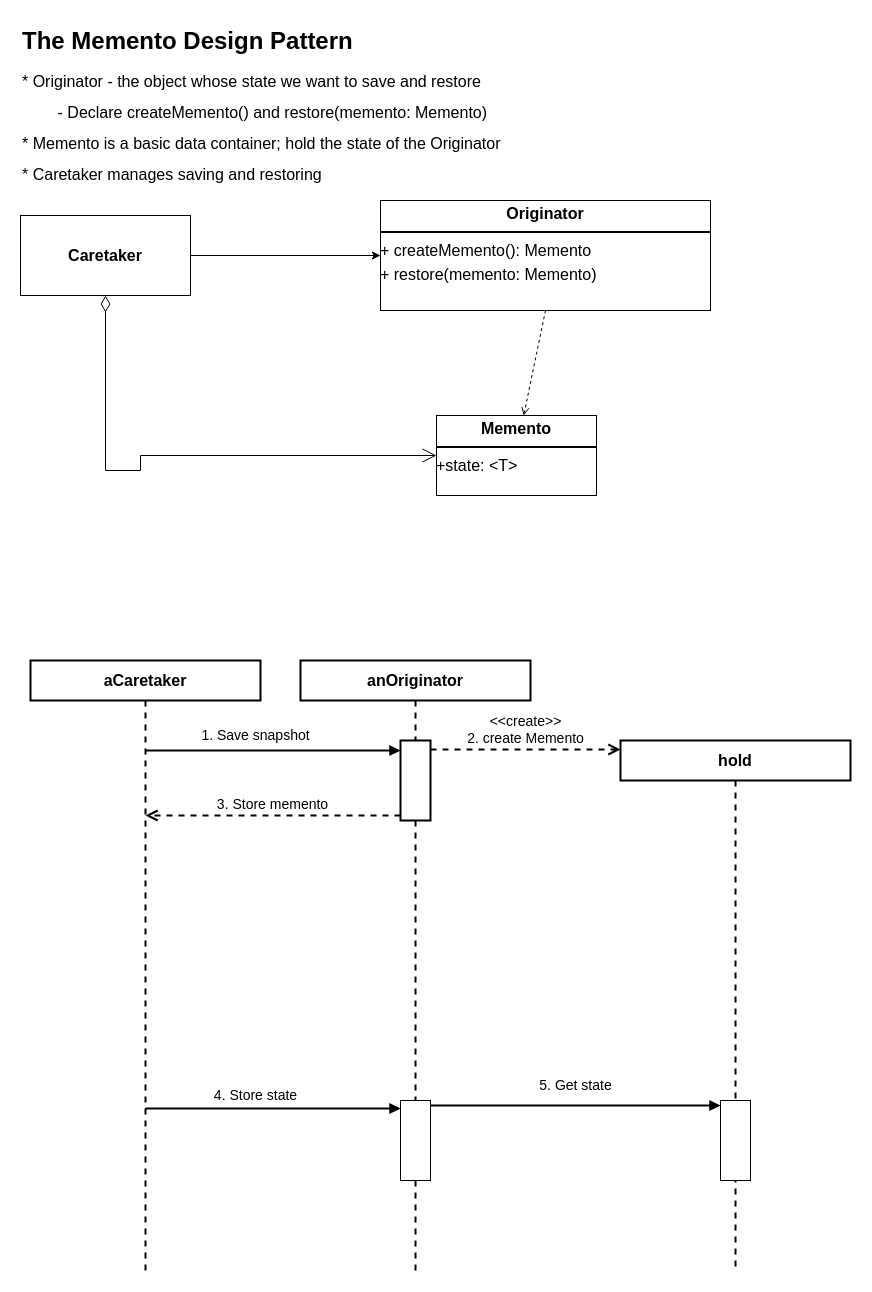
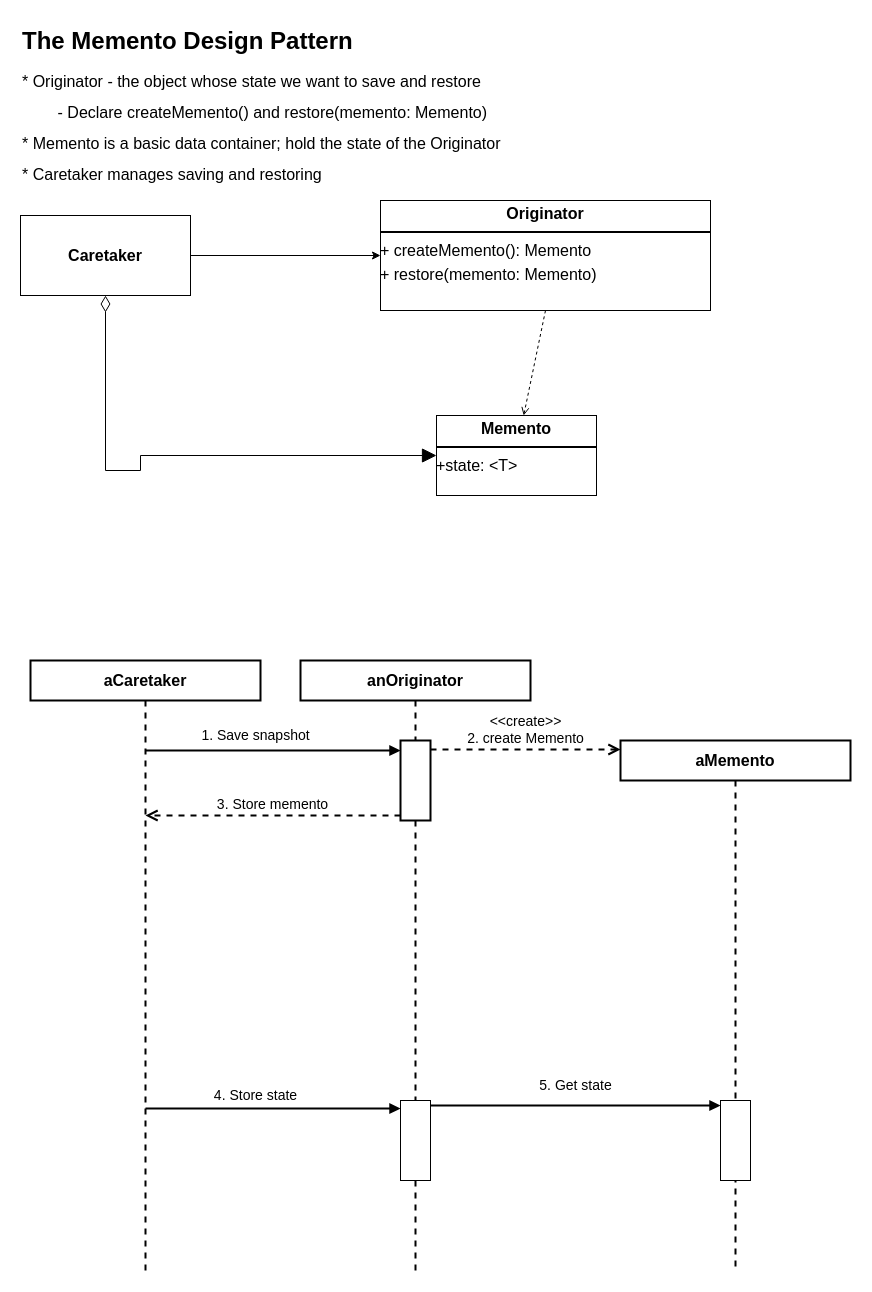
  <mxCell id="0" />
  <mxCell id="1" parent="0" />
  <mxCell id="2" style="edgeStyle=orthogonalEdgeStyle;rounded=0;orthogonalLoop=1;jettySize=auto;html=1;exitX=1;exitY=0.5;exitDx=0;exitDy=0;entryX=0;entryY=0.5;entryDx=0;entryDy=0;fontSize=16;" edge="1" parent="1" source="3" target="4"><mxGeometry relative="1" as="geometry" /></mxCell>
  <mxCell id="3" value="Caretaker" style="fontStyle=1;html=1;whiteSpace=wrap;fontSize=16;" vertex="1" parent="1"><mxGeometry x="20" y="215" width="170" height="80" as="geometry" /></mxCell>
  <mxCell id="4" value="&lt;p style=&quot;margin:0px;margin-top:4px;text-align:center;&quot;&gt;&lt;b&gt;Originator&lt;/b&gt;&lt;/p&gt;&lt;hr style=&quot;border-style:solid;&quot;&gt;&lt;div style=&quot;height:2px;&quot;&gt;+ createMemento(): Memento&lt;/div&gt;&lt;div style=&quot;height:2px;&quot;&gt;&lt;br&gt;&lt;/div&gt;&lt;div style=&quot;height:2px;&quot;&gt;&lt;br&gt;&lt;/div&gt;&lt;div style=&quot;height:2px;&quot;&gt;&lt;br&gt;&lt;/div&gt;&lt;div style=&quot;height:2px;&quot;&gt;&lt;br&gt;&lt;/div&gt;&lt;div style=&quot;height:2px;&quot;&gt;&lt;br&gt;&lt;/div&gt;&lt;div style=&quot;height:2px;&quot;&gt;&lt;br&gt;&lt;/div&gt;&lt;div style=&quot;height:2px;&quot;&gt;&lt;br&gt;&lt;/div&gt;&lt;div style=&quot;height:2px;&quot;&gt;&lt;br&gt;&lt;/div&gt;&lt;div style=&quot;height:2px;&quot;&gt;&lt;br&gt;&lt;/div&gt;&lt;div style=&quot;height:2px;&quot;&gt;&lt;br&gt;&lt;/div&gt;&lt;div style=&quot;height:2px;&quot;&gt;&lt;br&gt;&lt;/div&gt;&lt;div style=&quot;height:2px;&quot;&gt;&lt;div style=&quot;height: 2px;&quot;&gt;+ restore(memento: Memento)&lt;/div&gt;&lt;div style=&quot;height: 2px;&quot;&gt;&lt;br&gt;&lt;/div&gt;&lt;div style=&quot;height: 2px;&quot;&gt;&lt;br&gt;&lt;/div&gt;&lt;div style=&quot;height: 2px;&quot;&gt;&lt;br&gt;&lt;/div&gt;&lt;div style=&quot;height: 2px;&quot;&gt;&lt;br&gt;&lt;/div&gt;&lt;/div&gt;" style="verticalAlign=top;align=left;overflow=fill;html=1;whiteSpace=wrap;fontSize=16;" vertex="1" parent="1"><mxGeometry x="380" y="200" width="330" height="110" as="geometry" /></mxCell>
  <mxCell id="5" value="&lt;p style=&quot;margin:0px;margin-top:4px;text-align:center;&quot;&gt;&lt;b&gt;Memento&lt;/b&gt;&lt;/p&gt;&lt;hr style=&quot;border-style:solid;&quot;&gt;&lt;div style=&quot;height:2px;&quot;&gt;+state: &amp;lt;T&amp;gt;&lt;/div&gt;&lt;div style=&quot;height:2px;&quot;&gt;&lt;br&gt;&lt;/div&gt;&lt;div style=&quot;height:2px;&quot;&gt;&lt;br&gt;&lt;/div&gt;&lt;div style=&quot;height:2px;&quot;&gt;&lt;br&gt;&lt;/div&gt;&lt;div style=&quot;height:2px;&quot;&gt;&lt;br&gt;&lt;/div&gt;&lt;div style=&quot;height:2px;&quot;&gt;&lt;br&gt;&lt;/div&gt;&lt;div style=&quot;height:2px;&quot;&gt;&lt;div style=&quot;height: 2px;&quot;&gt;&lt;br&gt;&lt;/div&gt;&lt;/div&gt;" style="verticalAlign=top;align=left;overflow=fill;html=1;whiteSpace=wrap;fontSize=16;" vertex="1" parent="1"><mxGeometry x="436" y="415" width="160" height="80" as="geometry" /></mxCell>
  <mxCell id="6" value="" style="html=1;verticalAlign=bottom;labelBackgroundColor=none;endArrow=open;endFill=0;dashed=1;rounded=0;entryX=0.545;entryY=0;entryDx=0;entryDy=0;entryPerimeter=0;exitX=0.5;exitY=1;exitDx=0;exitDy=0;fontSize=16;" edge="1" parent="1" source="4" target="5"><mxGeometry width="160" relative="1" as="geometry"><mxPoint x="230" y="315" as="sourcePoint" /><mxPoint x="390" y="315" as="targetPoint" /></mxGeometry></mxCell>
- <mxCell id="7" value="" style="endArrow=open;html=1;endSize=12;startArrow=diamondThin;startSize=14;startFill=0;edgeStyle=orthogonalEdgeStyle;align=left;verticalAlign=bottom;rounded=0;exitX=0.5;exitY=1;exitDx=0;exitDy=0;entryX=0;entryY=0.5;entryDx=0;entryDy=0;fontSize=16;" edge="1" parent="1" source="3" target="5"><mxGeometry x="-1" y="3" relative="1" as="geometry"><mxPoint x="230" y="315" as="sourcePoint" /><mxPoint x="200" y="565" as="targetPoint" /><Array as="points"><mxPoint x="140" y="470" /></Array></mxGeometry></mxCell>
+ <mxCell id="7" value="" style="endArrow=block;html=1;endSize=12;startArrow=diamondThin;startSize=14;startFill=0;edgeStyle=orthogonalEdgeStyle;align=left;verticalAlign=bottom;rounded=0;exitX=0.5;exitY=1;exitDx=0;exitDy=0;entryX=0;entryY=0.5;entryDx=0;entryDy=0;fontSize=16;" edge="1" parent="1" source="3" target="5"><mxGeometry x="-1" y="3" relative="1" as="geometry"><mxPoint x="230" y="315" as="sourcePoint" /><mxPoint x="200" y="565" as="targetPoint" /><Array as="points"><mxPoint x="140" y="470" /></Array></mxGeometry></mxCell>
  <mxCell id="8" value="&lt;h1 style=&quot;margin-top: 0px;&quot;&gt;The Memento Design Pattern&lt;/h1&gt;&lt;p&gt;&lt;font style=&quot;font-size: 16px;&quot;&gt;&lt;font style=&quot;&quot;&gt;* Originator &lt;/font&gt;- the object whose state we want to save and restore&lt;/font&gt;&lt;/p&gt;&lt;p&gt;&lt;font size=&quot;3&quot;&gt;&lt;span style=&quot;white-space: pre;&quot;&gt;&#09;&lt;/span&gt;- Declare createMemento() and restore(memento: Memento)&lt;br&gt;&lt;/font&gt;&lt;/p&gt;&lt;p&gt;&lt;font size=&quot;3&quot;&gt;* Memento is a basic data container; hold the state of the Originator&lt;/font&gt;&lt;/p&gt;&lt;p&gt;&lt;font size=&quot;3&quot;&gt;* Caretaker manages saving and restoring&lt;/font&gt;&lt;/p&gt;" style="text;html=1;whiteSpace=wrap;overflow=hidden;rounded=0;" vertex="1" parent="1"><mxGeometry x="20" y="20" width="720" height="180" as="geometry" /></mxCell>
  <mxCell id="9" value="&lt;b&gt;aCaretaker&lt;/b&gt;" style="shape=umlLifeline;perimeter=lifelinePerimeter;whiteSpace=wrap;html=1;container=1;dropTarget=0;collapsible=0;recursiveResize=0;outlineConnect=0;portConstraint=eastwest;newEdgeStyle={&quot;curved&quot;:0,&quot;rounded&quot;:0};strokeWidth=2;fontSize=16;" vertex="1" parent="1"><mxGeometry x="30" y="660" width="230" height="610" as="geometry" /></mxCell>
  <mxCell id="10" value="&lt;b&gt;anOriginator&lt;/b&gt;" style="shape=umlLifeline;perimeter=lifelinePerimeter;whiteSpace=wrap;html=1;container=1;dropTarget=0;collapsible=0;recursiveResize=0;outlineConnect=0;portConstraint=eastwest;newEdgeStyle={&quot;curved&quot;:0,&quot;rounded&quot;:0};strokeWidth=2;fontSize=16;" vertex="1" parent="1"><mxGeometry x="300" y="660" width="230" height="610" as="geometry" /></mxCell>
  <mxCell id="11" value="" style="html=1;points=[[0,0,0,0,5],[0,1,0,0,-5],[1,0,0,0,5],[1,1,0,0,-5]];perimeter=orthogonalPerimeter;outlineConnect=0;targetShapes=umlLifeline;portConstraint=eastwest;newEdgeStyle={&quot;curved&quot;:0,&quot;rounded&quot;:0};fontSize=14;strokeWidth=2;" vertex="1" parent="10"><mxGeometry x="100" y="80" width="30" height="80" as="geometry" /></mxCell>
  <mxCell id="12" value="" style="html=1;points=[[0,0,0,0,5],[0,1,0,0,-5],[1,0,0,0,5],[1,1,0,0,-5]];perimeter=orthogonalPerimeter;outlineConnect=0;targetShapes=umlLifeline;portConstraint=eastwest;newEdgeStyle={&quot;curved&quot;:0,&quot;rounded&quot;:0};fontSize=14;" vertex="1" parent="10"><mxGeometry x="100" y="440" width="30" height="80" as="geometry" /></mxCell>
- <mxCell id="13" value="&lt;b&gt;hold&lt;/b&gt;" style="shape=umlLifeline;perimeter=lifelinePerimeter;whiteSpace=wrap;html=1;container=1;dropTarget=0;collapsible=0;recursiveResize=0;outlineConnect=0;portConstraint=eastwest;newEdgeStyle={&quot;curved&quot;:0,&quot;rounded&quot;:0};strokeWidth=2;fontSize=16;" vertex="1" parent="1"><mxGeometry x="620" y="740" width="230" height="530" as="geometry" /></mxCell>
+ <mxCell id="13" value="&lt;b&gt;aMemento&lt;/b&gt;" style="shape=umlLifeline;perimeter=lifelinePerimeter;whiteSpace=wrap;html=1;container=1;dropTarget=0;collapsible=0;recursiveResize=0;outlineConnect=0;portConstraint=eastwest;newEdgeStyle={&quot;curved&quot;:0,&quot;rounded&quot;:0};strokeWidth=2;fontSize=16;" vertex="1" parent="1"><mxGeometry x="620" y="740" width="230" height="530" as="geometry" /></mxCell>
  <mxCell id="14" value="" style="html=1;points=[[0,0,0,0,5],[0,1,0,0,-5],[1,0,0,0,5],[1,1,0,0,-5]];perimeter=orthogonalPerimeter;outlineConnect=0;targetShapes=umlLifeline;portConstraint=eastwest;newEdgeStyle={&quot;curved&quot;:0,&quot;rounded&quot;:0};" vertex="1" parent="13"><mxGeometry x="100" y="360" width="30" height="80" as="geometry" /></mxCell>
  <mxCell id="15" value="" style="html=1;verticalAlign=bottom;labelBackgroundColor=none;endArrow=block;endFill=1;rounded=0;strokeWidth=2;" edge="1" parent="1"><mxGeometry width="160" relative="1" as="geometry"><mxPoint x="145" y="750" as="sourcePoint" /><mxPoint x="400" y="750" as="targetPoint" /></mxGeometry></mxCell>
  <mxCell id="16" value="&lt;font style=&quot;font-size: 14px;&quot;&gt;3. Store memento&lt;/font&gt;" style="html=1;verticalAlign=bottom;endArrow=open;dashed=1;endSize=8;curved=0;rounded=0;exitX=0;exitY=1;exitDx=0;exitDy=-5;exitPerimeter=0;strokeWidth=2;" edge="1" parent="1" source="11" target="9"><mxGeometry relative="1" as="geometry"><mxPoint x="440" y="950" as="sourcePoint" /><mxPoint x="360" y="950" as="targetPoint" /></mxGeometry></mxCell>
  <mxCell id="17" value="&amp;lt;&amp;lt;create&amp;gt;&amp;gt;&lt;div&gt;2. create Memento&lt;/div&gt;" style="html=1;verticalAlign=bottom;endArrow=open;dashed=1;endSize=8;curved=0;rounded=0;entryX=0;entryY=0.017;entryDx=0;entryDy=0;entryPerimeter=0;fontSize=14;strokeWidth=2;" edge="1" parent="1" source="11" target="13"><mxGeometry relative="1" as="geometry"><mxPoint x="535" y="810" as="sourcePoint" /><mxPoint x="280" y="810" as="targetPoint" /></mxGeometry></mxCell>
  <mxCell id="18" value="" style="html=1;verticalAlign=bottom;labelBackgroundColor=none;endArrow=block;endFill=1;rounded=0;strokeWidth=2;" edge="1" parent="1"><mxGeometry width="160" relative="1" as="geometry"><mxPoint x="145" y="1108" as="sourcePoint" /><mxPoint x="400" y="1108" as="targetPoint" /></mxGeometry></mxCell>
  <mxCell id="19" value="" style="html=1;verticalAlign=bottom;labelBackgroundColor=none;endArrow=block;endFill=1;rounded=0;exitX=1;exitY=0;exitDx=0;exitDy=5;exitPerimeter=0;strokeWidth=2;" edge="1" parent="1" source="12" target="14"><mxGeometry width="160" relative="1" as="geometry"><mxPoint x="330" y="1100" as="sourcePoint" /><mxPoint x="585" y="1100" as="targetPoint" /></mxGeometry></mxCell>
  <mxCell id="20" value="1. Save snapshot" style="text;html=1;align=center;verticalAlign=middle;resizable=0;points=[];autosize=1;strokeColor=none;fillColor=none;fontSize=14;strokeWidth=2;" vertex="1" parent="1"><mxGeometry x="190" y="720" width="130" height="30" as="geometry" /></mxCell>
  <mxCell id="21" value="4. Store state" style="text;html=1;align=center;verticalAlign=middle;resizable=0;points=[];autosize=1;strokeColor=none;fillColor=none;fontSize=14;strokeWidth=2;" vertex="1" parent="1"><mxGeometry x="195" y="1080" width="120" height="30" as="geometry" /></mxCell>
  <mxCell id="22" value="5. Get state" style="text;html=1;align=center;verticalAlign=middle;resizable=0;points=[];autosize=1;strokeColor=none;fillColor=none;fontSize=14;strokeWidth=2;" vertex="1" parent="1"><mxGeometry x="525" y="1070" width="100" height="30" as="geometry" /></mxCell>
